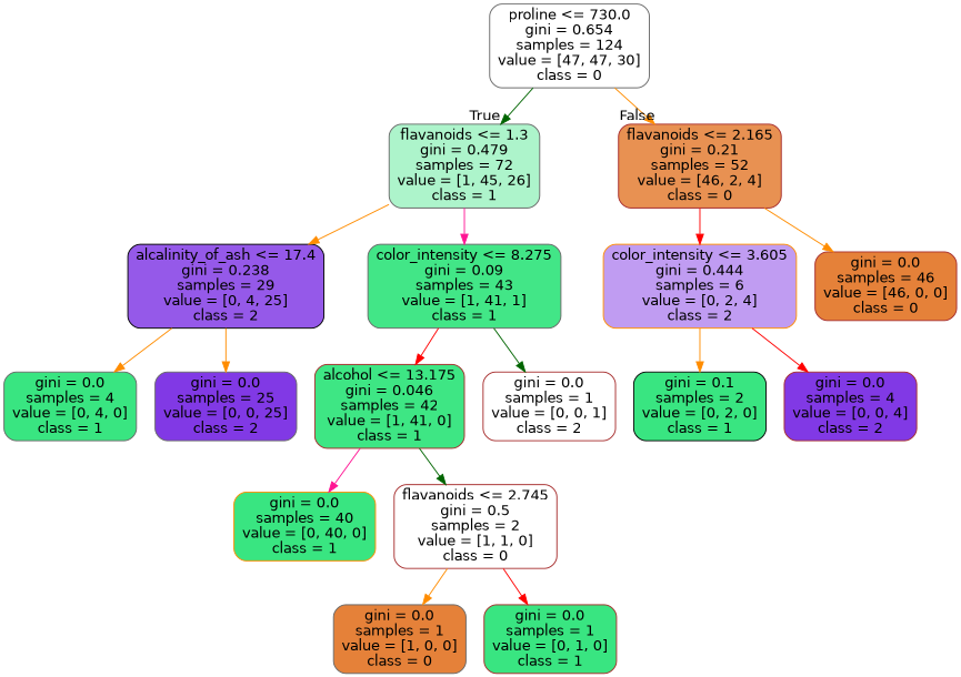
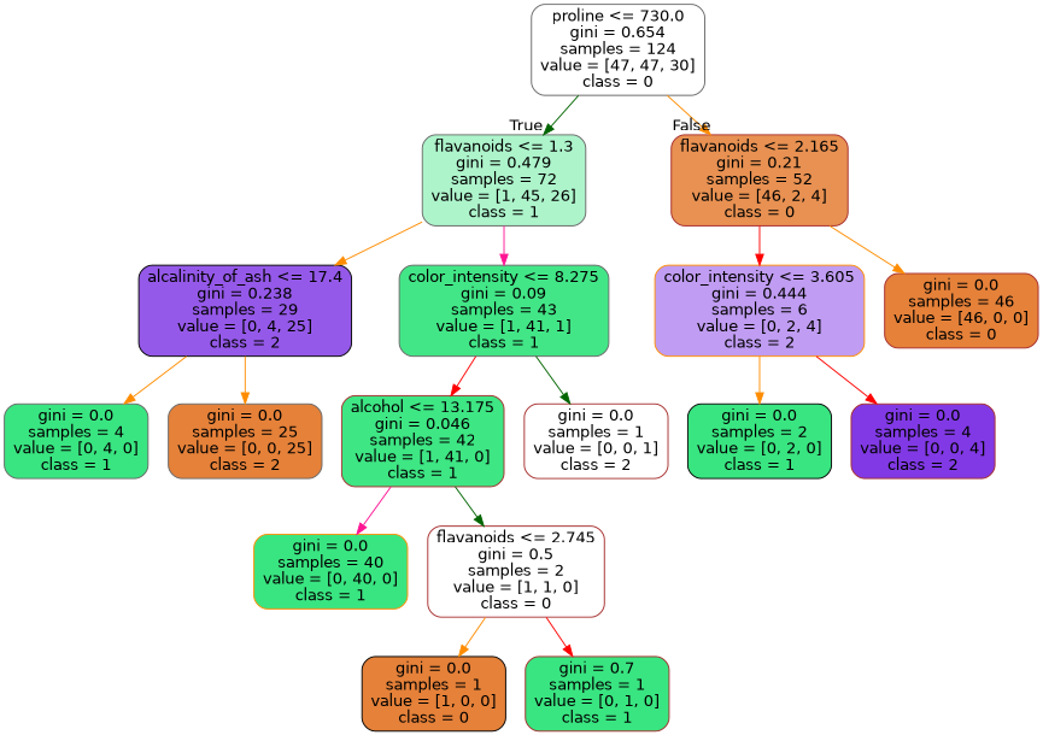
  digraph {
    node [color=brown fillcolor="#39e581" fontname=helvetica shape=box style="filled, rounded"]
    edge [color=darkorange fontname=helvetica]
    n1 [color=gray40 fillcolor="#ffffff" label="proline <= 730.0\ngini = 0.654\nsamples = 124\nvalue = [47, 47, 30]\nclass = 0"]
    n2 [color=gray40 fillcolor="#adf4cb" label="flavanoids <= 1.3\ngini = 0.479\nsamples = 72\nvalue = [1, 45, 26]\nclass = 1"]
    n3 [fillcolor="#e89152" label="flavanoids <= 2.165\ngini = 0.21\nsamples = 52\nvalue = [46, 2, 4]\nclass = 0"]
    n4 [color=black fillcolor="#9559e9" label="alcalinity_of_ash <= 17.4\ngini = 0.238\nsamples = 29\nvalue = [0, 4, 25]\nclass = 2"]
    n5 [color=gray40 fillcolor="#42e687" label="color_intensity <= 8.275\ngini = 0.09\nsamples = 43\nvalue = [1, 41, 1]\nclass = 1"]
    n6 [color=darkorange fillcolor="#c09cf2" label="color_intensity <= 3.605\ngini = 0.444\nsamples = 6\nvalue = [0, 2, 4]\nclass = 2"]
    n7 [fillcolor="#e58139" label="gini = 0.0\nsamples = 46\nvalue = [46, 0, 0]\nclass = 0"]
    n8 [color=gray40 label="gini = 0.0\nsamples = 4\nvalue = [0, 4, 0]\nclass = 1"]
-   n9 [color=gray40 fillcolor="#8139e5" label="gini = 0.0\nsamples = 25\nvalue = [0, 0, 25]\nclass = 2"]
+   n9 [color=gray40 fillcolor="#e58139" label="gini = 0.0\nsamples = 25\nvalue = [0, 0, 25]\nclass = 2"]
    n10 [fillcolor="#3ee684" label="alcohol <= 13.175\ngini = 0.046\nsamples = 42\nvalue = [1, 41, 0]\nclass = 1"]
    n11 [fillcolor="#ffffff" label="gini = 0.0\nsamples = 1\nvalue = [0, 0, 1]\nclass = 2"]
    n12 [color=darkorange label="gini = 0.0\nsamples = 40\nvalue = [0, 40, 0]\nclass = 1"]
    n13 [fillcolor="#ffffff" label="flavanoids <= 2.745\ngini = 0.5\nsamples = 2\nvalue = [1, 1, 0]\nclass = 0"]
-   n14 [color=gray40 fillcolor="#e58139" label="gini = 0.0\nsamples = 1\nvalue = [1, 0, 0]\nclass = 0"]
-   n15 [label="gini = 0.0\nsamples = 1\nvalue = [0, 1, 0]\nclass = 1"]
-   n16 [color=black label="gini = 0.1\nsamples = 2\nvalue = [0, 2, 0]\nclass = 1"]
+   n14 [color=black fillcolor="#e58139" label="gini = 0.0\nsamples = 1\nvalue = [1, 0, 0]\nclass = 0"]
+   n15 [label="gini = 0.7\nsamples = 1\nvalue = [0, 1, 0]\nclass = 1"]
+   n16 [color=black label="gini = 0.0\nsamples = 2\nvalue = [0, 2, 0]\nclass = 1"]
    n17 [fillcolor="#8139e5" label="gini = 0.0\nsamples = 4\nvalue = [0, 0, 4]\nclass = 2"]
    n1 -> n2 [color=darkgreen headlabel=True labelangle=45 labeldistance=2.5]
    n1 -> n3 [headlabel=False labelangle=-45 labeldistance=2.5]
    n2 -> n4
    n2 -> n5 [color=deeppink]
    n3 -> n6 [color=red]
    n3 -> n7
    n4 -> n8
    n4 -> n9
    n5 -> n10 [color=red]
    n5 -> n11 [color=darkgreen]
    n6 -> n16
    n6 -> n17 [color=red]
    n10 -> n12 [color=deeppink]
    n10 -> n13 [color=darkgreen]
    n13 -> n14
    n13 -> n15 [color=red]
  }
